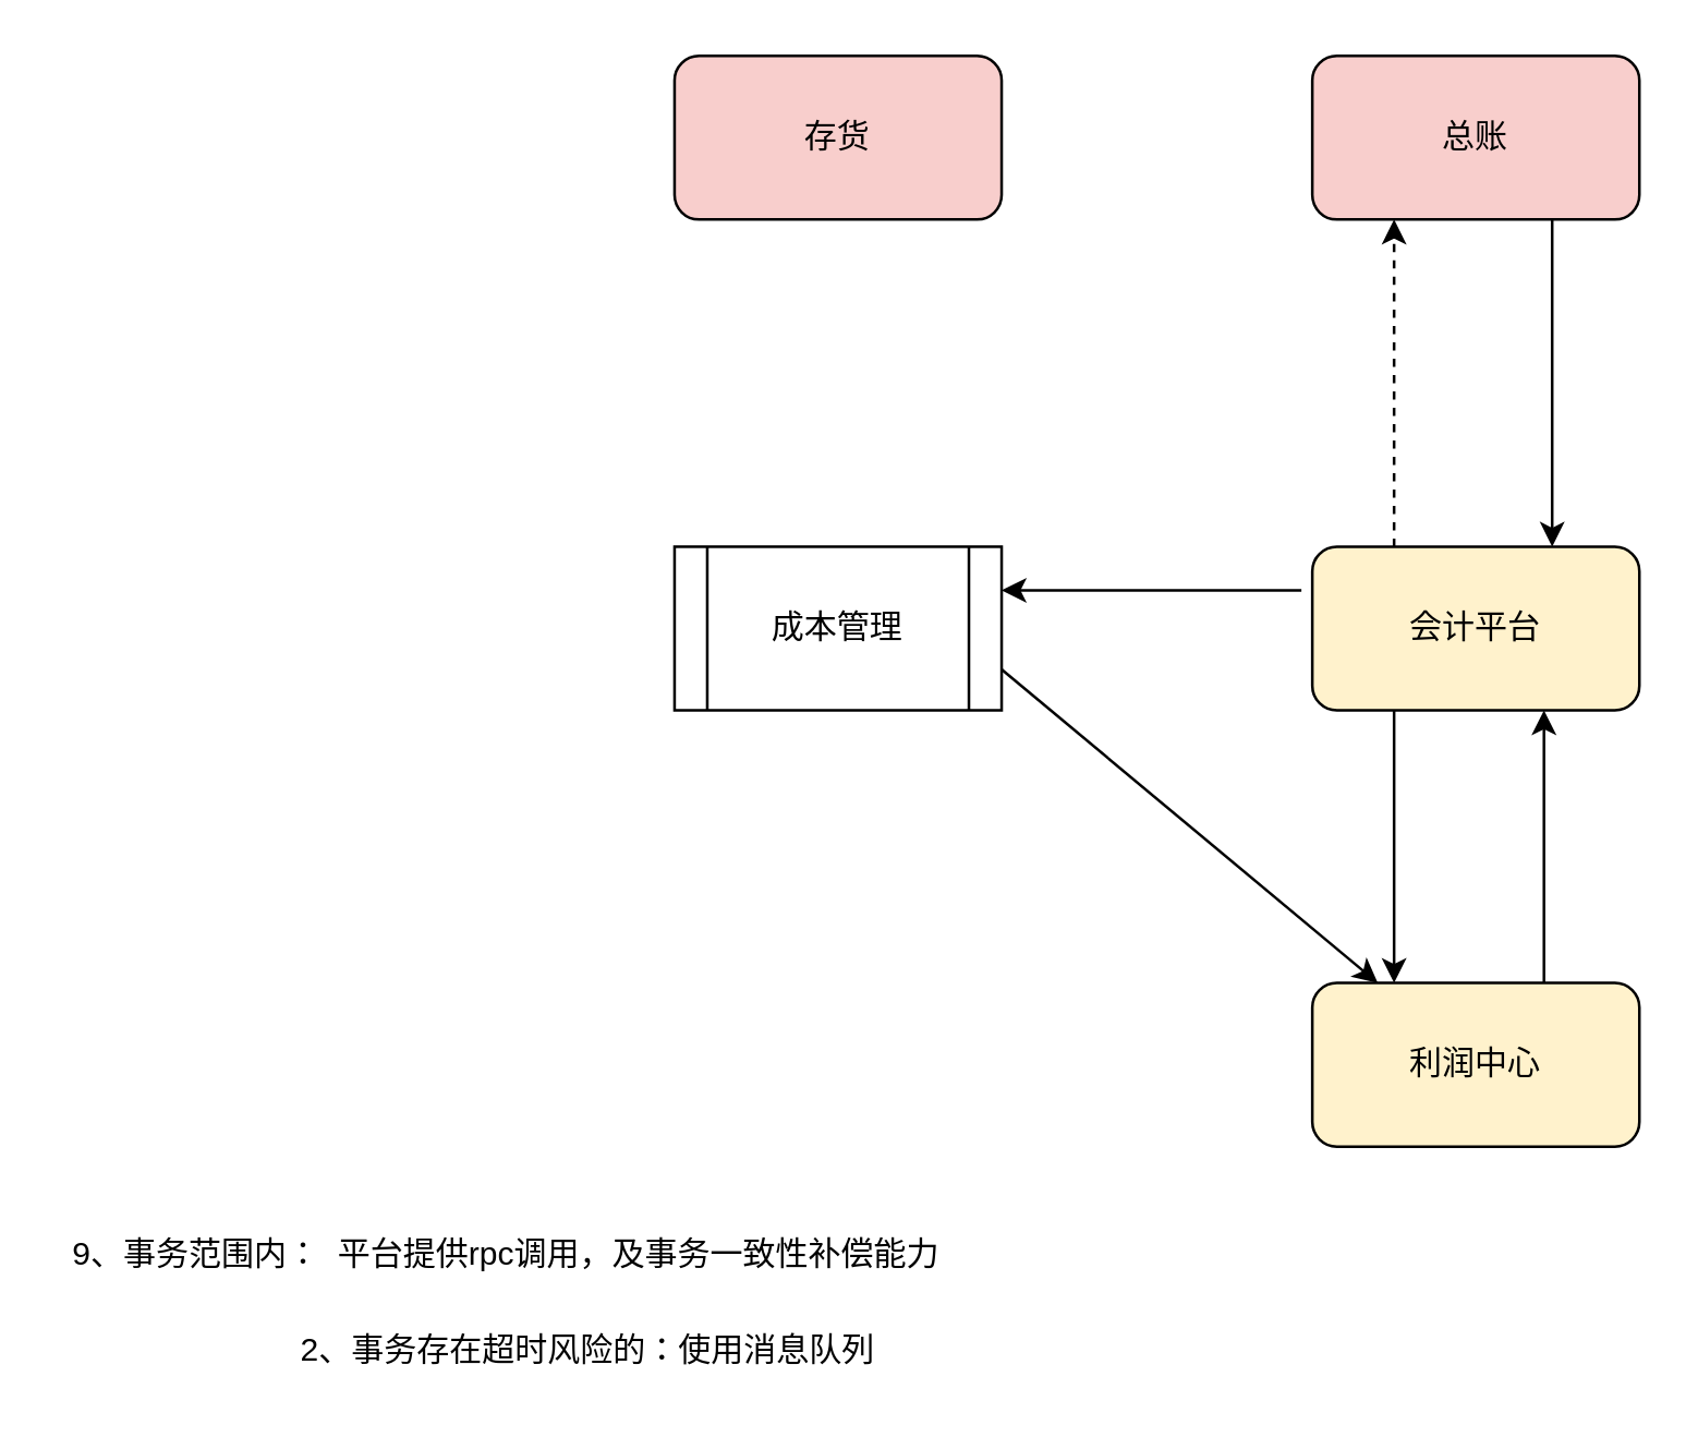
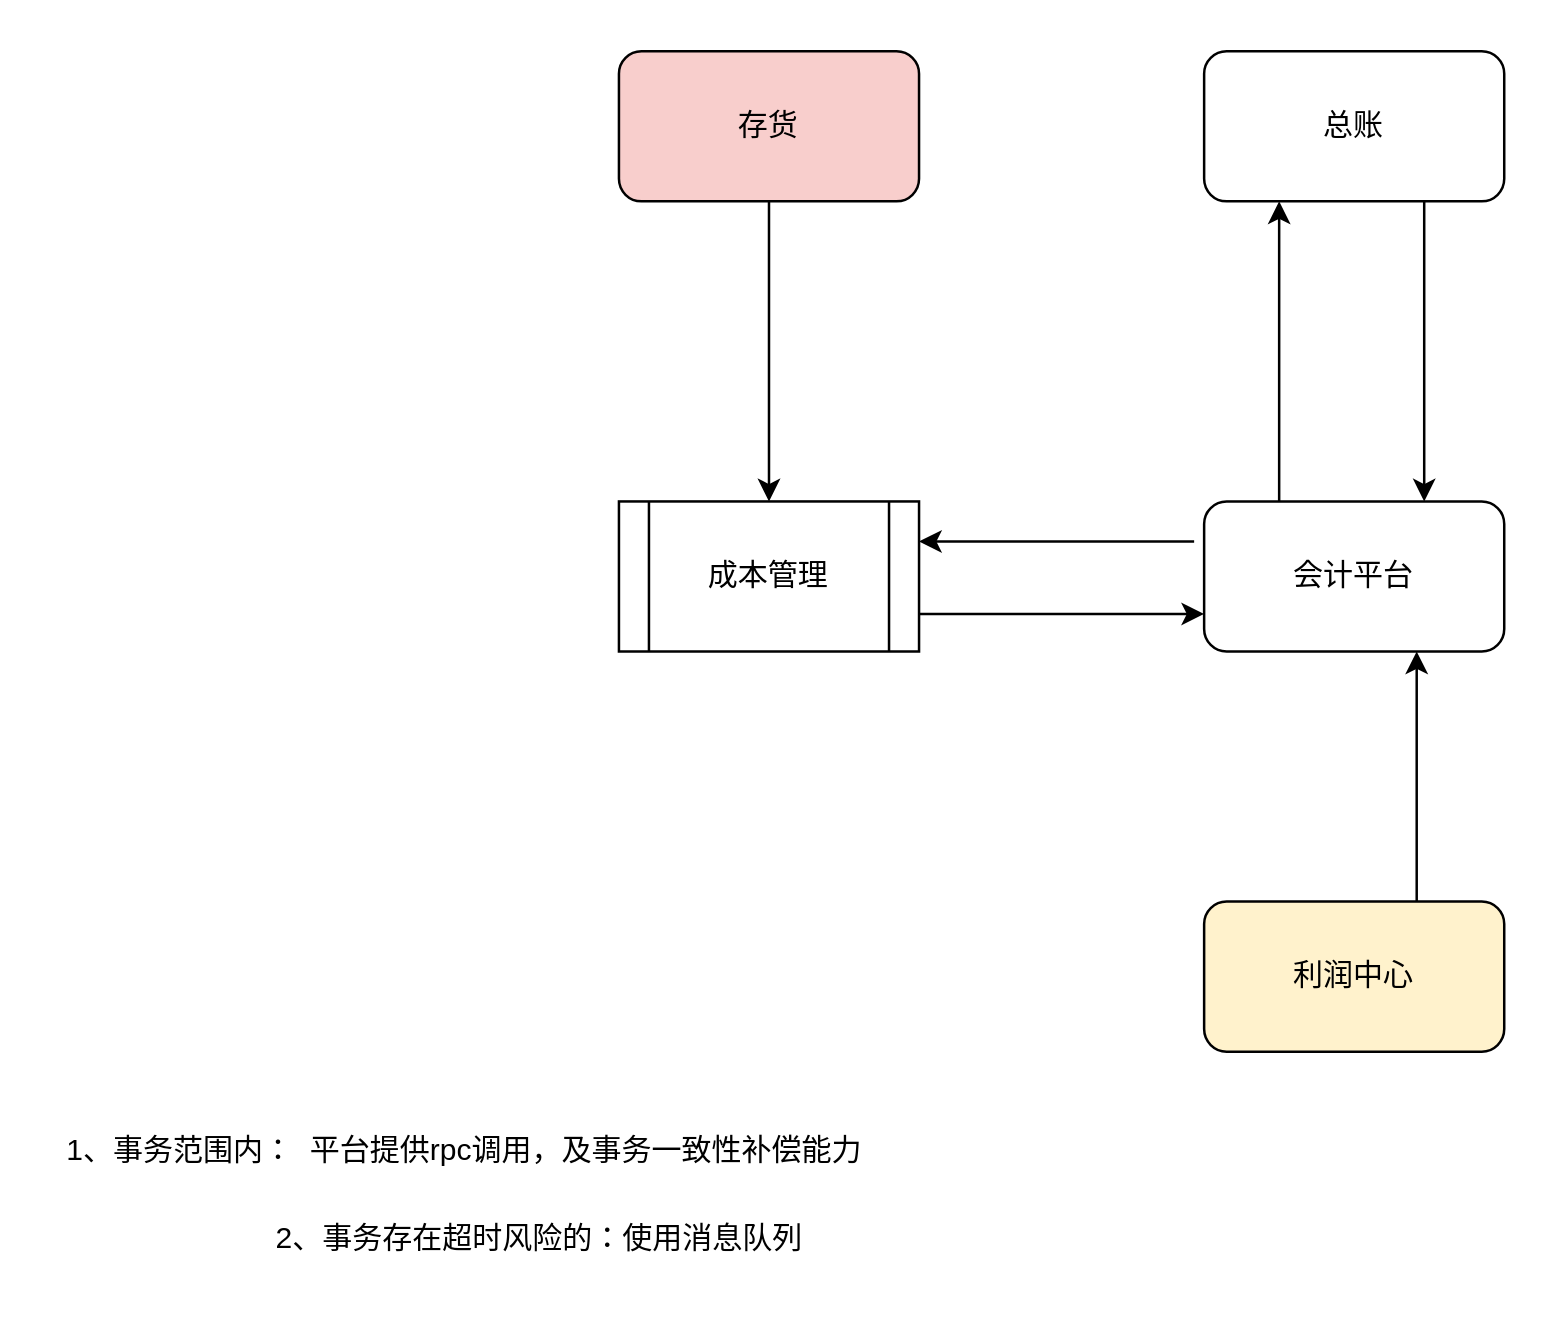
  <mxCell id="0" />
  <mxCell id="1" parent="0" />
  <mxCell id="2" value="成本管理" style="shape=process;whiteSpace=wrap;html=1;backgroundOutline=1;" vertex="1" parent="1"><mxGeometry x="247" y="200" width="120" height="60" as="geometry" /></mxCell>
+ <mxCell id="3" style="edgeStyle=orthogonalEdgeStyle;rounded=0;orthogonalLoop=1;jettySize=auto;html=1;exitX=0.5;exitY=1;exitDx=0;exitDy=0;entryX=0.5;entryY=0;entryDx=0;entryDy=0;" edge="1" parent="1" source="4" target="2"><mxGeometry relative="1" as="geometry" /></mxCell>
  <mxCell id="4" value="存货" style="rounded=1;whiteSpace=wrap;html=1;fillColor=#f8cecc;" vertex="1" parent="1"><mxGeometry x="247" y="20" width="120" height="60" as="geometry" /></mxCell>
- <mxCell id="5" style="edgeStyle=orthogonalEdgeStyle;rounded=0;orthogonalLoop=1;jettySize=auto;html=1;exitX=0.25;exitY=1;exitDx=0;exitDy=0;entryX=0.25;entryY=0;entryDx=0;entryDy=0;" edge="1" parent="1" source="7" target="10"><mxGeometry relative="1" as="geometry" /></mxCell>
- <mxCell id="6" style="edgeStyle=orthogonalEdgeStyle;rounded=0;orthogonalLoop=1;jettySize=auto;html=1;exitX=0.25;exitY=0;exitDx=0;exitDy=0;entryX=0.25;entryY=1;entryDx=0;entryDy=0;dashed=1;" edge="1" parent="1" source="7" target="8"><mxGeometry relative="1" as="geometry" /></mxCell>
- <mxCell id="7" value="会计平台" style="rounded=1;whiteSpace=wrap;html=1;fillColor=#fff2cc;" vertex="1" parent="1"><mxGeometry x="481" y="200" width="120" height="60" as="geometry" /></mxCell>
- <mxCell id="8" value="总账" style="rounded=1;whiteSpace=wrap;html=1;fillColor=#f8cecc;" vertex="1" parent="1"><mxGeometry x="481" y="20" width="120" height="60" as="geometry" /></mxCell>
+ <mxCell id="6" style="edgeStyle=orthogonalEdgeStyle;rounded=0;orthogonalLoop=1;jettySize=auto;html=1;exitX=0.25;exitY=0;exitDx=0;exitDy=0;entryX=0.25;entryY=1;entryDx=0;entryDy=0;" edge="1" parent="1" source="7" target="8"><mxGeometry relative="1" as="geometry" /></mxCell>
+ <mxCell id="7" value="会计平台" style="rounded=1;whiteSpace=wrap;html=1;" vertex="1" parent="1"><mxGeometry x="481" y="200" width="120" height="60" as="geometry" /></mxCell>
+ <mxCell id="8" value="总账" style="rounded=1;whiteSpace=wrap;html=1;" vertex="1" parent="1"><mxGeometry x="481" y="20" width="120" height="60" as="geometry" /></mxCell>
  <mxCell id="9" style="edgeStyle=orthogonalEdgeStyle;rounded=0;orthogonalLoop=1;jettySize=auto;html=1;exitX=0.5;exitY=0;exitDx=0;exitDy=0;entryX=0.5;entryY=1;entryDx=0;entryDy=0;" edge="1" parent="1"><mxGeometry relative="1" as="geometry"><mxPoint x="566" y="360" as="sourcePoint" /><mxPoint x="566" y="260" as="targetPoint" /></mxGeometry></mxCell>
  <mxCell id="10" value="利润中心" style="rounded=1;whiteSpace=wrap;html=1;fillColor=#fff2cc;" vertex="1" parent="1"><mxGeometry x="481" y="360" width="120" height="60" as="geometry" /></mxCell>
  <mxCell id="11" value="" style="endArrow=classic;html=1;exitX=0.5;exitY=1;exitDx=0;exitDy=0;entryX=0.5;entryY=0;entryDx=0;entryDy=0;" edge="1" parent="1"><mxGeometry width="50" height="50" relative="1" as="geometry"><mxPoint x="569" y="80" as="sourcePoint" /><mxPoint x="569" y="200" as="targetPoint" /><Array as="points"><mxPoint x="569" y="120" /></Array></mxGeometry></mxCell>
  <mxCell id="12" value="" style="endArrow=classic;html=1;entryX=1;entryY=0.25;entryDx=0;entryDy=0;" edge="1" parent="1"><mxGeometry width="50" height="50" relative="1" as="geometry"><mxPoint x="477" y="216" as="sourcePoint" /><mxPoint x="367" y="216" as="targetPoint" /></mxGeometry></mxCell>
- <mxCell id="13" value="" style="endArrow=classic;html=1;exitX=1;exitY=0.75;exitDx=0;exitDy=0;" edge="1" parent="1" source="2" target="10"><mxGeometry width="50" height="50" relative="1" as="geometry"><mxPoint x="387" y="270" as="sourcePoint" /><mxPoint x="437" y="220" as="targetPoint" /></mxGeometry></mxCell>
- <mxCell id="14" value="9、事务范围内：&amp;nbsp; 平台提供rpc调用，及事务一致性补偿能力" style="text;html=1;align=center;verticalAlign=middle;resizable=0;points=[];autosize=1;" vertex="1" parent="1"><mxGeometry x="20" y="450" width="330" height="20" as="geometry" /></mxCell>
+ <mxCell id="13" value="" style="endArrow=classic;html=1;exitX=1;exitY=0.75;exitDx=0;exitDy=0;entryX=0;entryY=0.75;entryDx=0;entryDy=0;" edge="1" parent="1" source="2" target="7"><mxGeometry width="50" height="50" relative="1" as="geometry"><mxPoint x="387" y="270" as="sourcePoint" /><mxPoint x="437" y="220" as="targetPoint" /></mxGeometry></mxCell>
+ <mxCell id="14" value="1、事务范围内：&amp;nbsp; 平台提供rpc调用，及事务一致性补偿能力" style="text;html=1;align=center;verticalAlign=middle;resizable=0;points=[];autosize=1;" vertex="1" parent="1"><mxGeometry x="20" y="450" width="330" height="20" as="geometry" /></mxCell>
  <mxCell id="15" value="2、事务存在超时风险的：使用消息队列" style="text;html=1;align=center;verticalAlign=middle;resizable=0;points=[];autosize=1;" vertex="1" parent="1"><mxGeometry x="100" y="485" width="230" height="20" as="geometry" /></mxCell>
